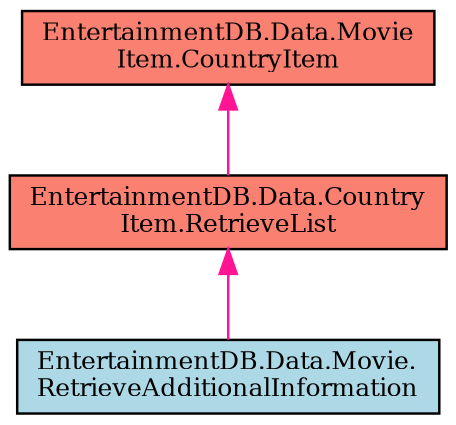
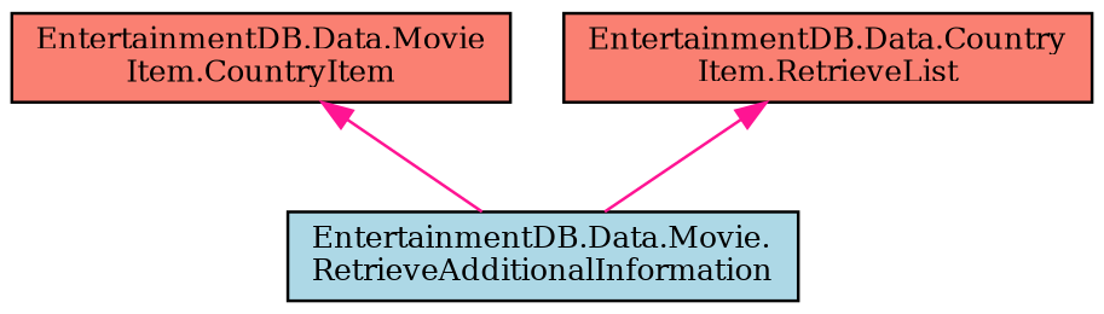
  digraph {
    fontname="DejaVu Serif"
    rankdir=TB
    node [color=black fillcolor=salmon fontname="DejaVu Serif" fontsize=10 shape=record style=filled]
    edge [color=deeppink dir=back fontname="DejaVu Serif" fontsize=10 labelfontname=Helvetica labelfontsize=10 style=solid]
    n1 [fontcolor=black height=0.2 label="EntertainmentDB.Data.Movie\lItem.CountryItem" width=0.4]
    n2 [height=0.2 label="EntertainmentDB.Data.Country\lItem.RetrieveList" width=0.4]
    n3 [fillcolor=lightblue height=0.2 label="EntertainmentDB.Data.Movie.\lRetrieveAdditionalInformation" width=0.4]
-   n1 -> n2
+   n1 -> n3
    n2 -> n3
  }
